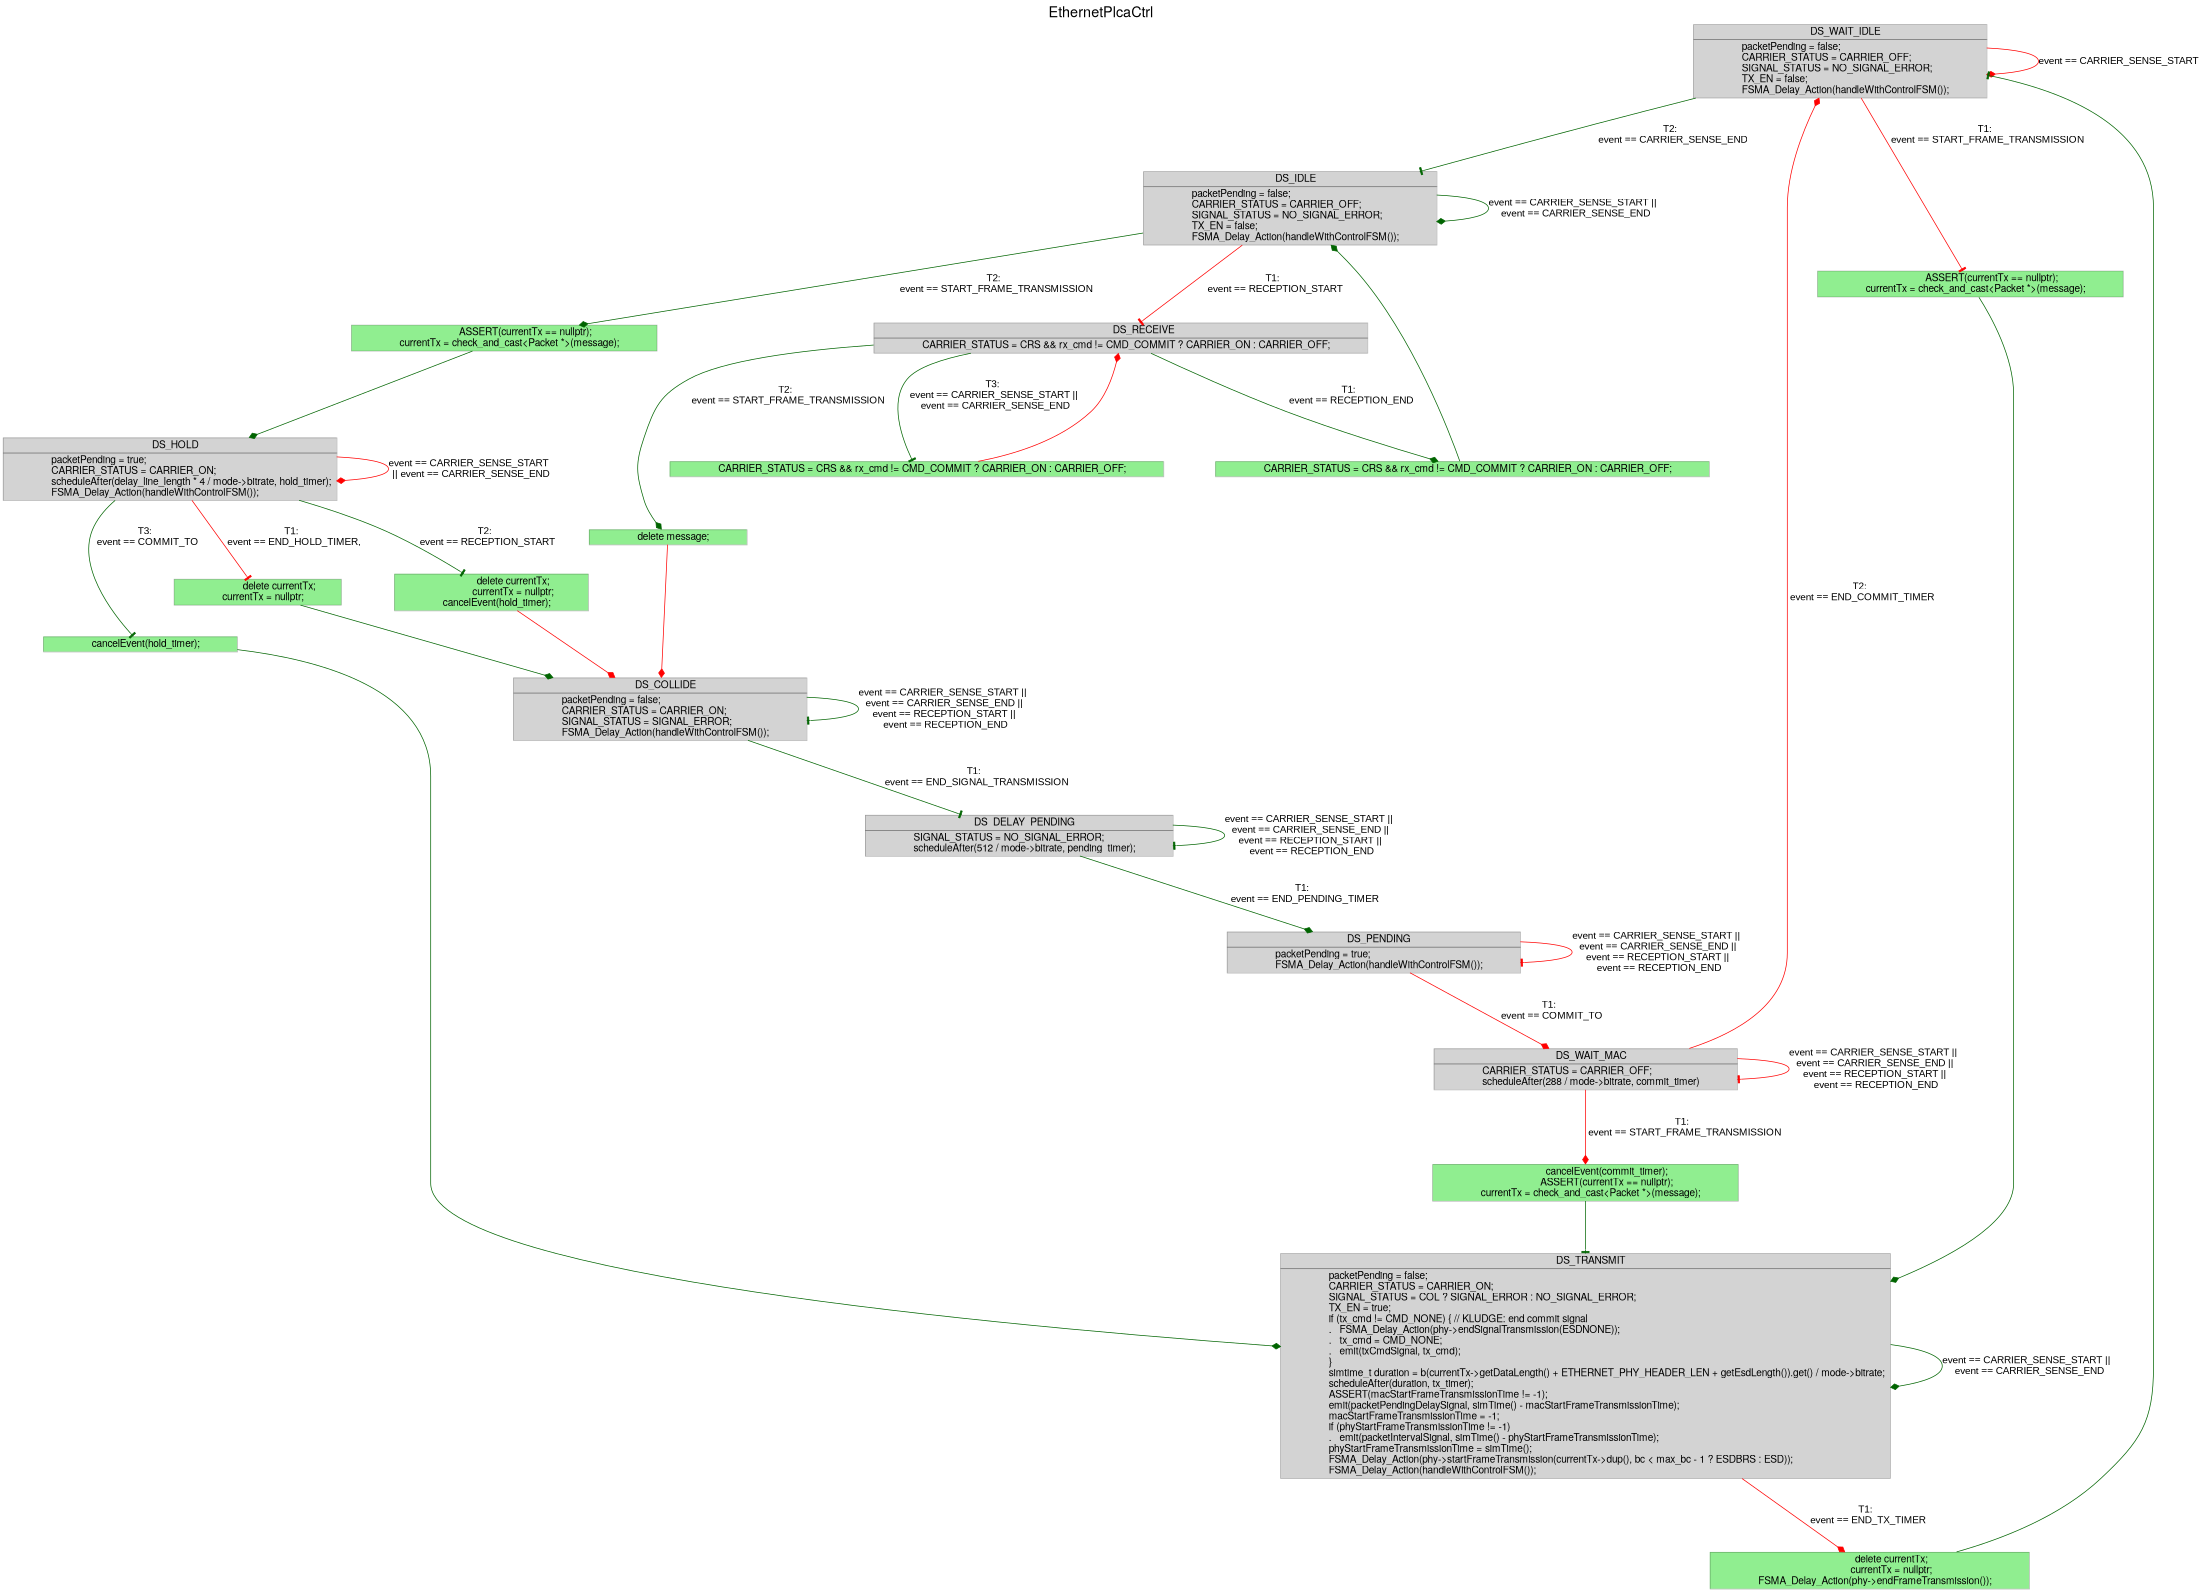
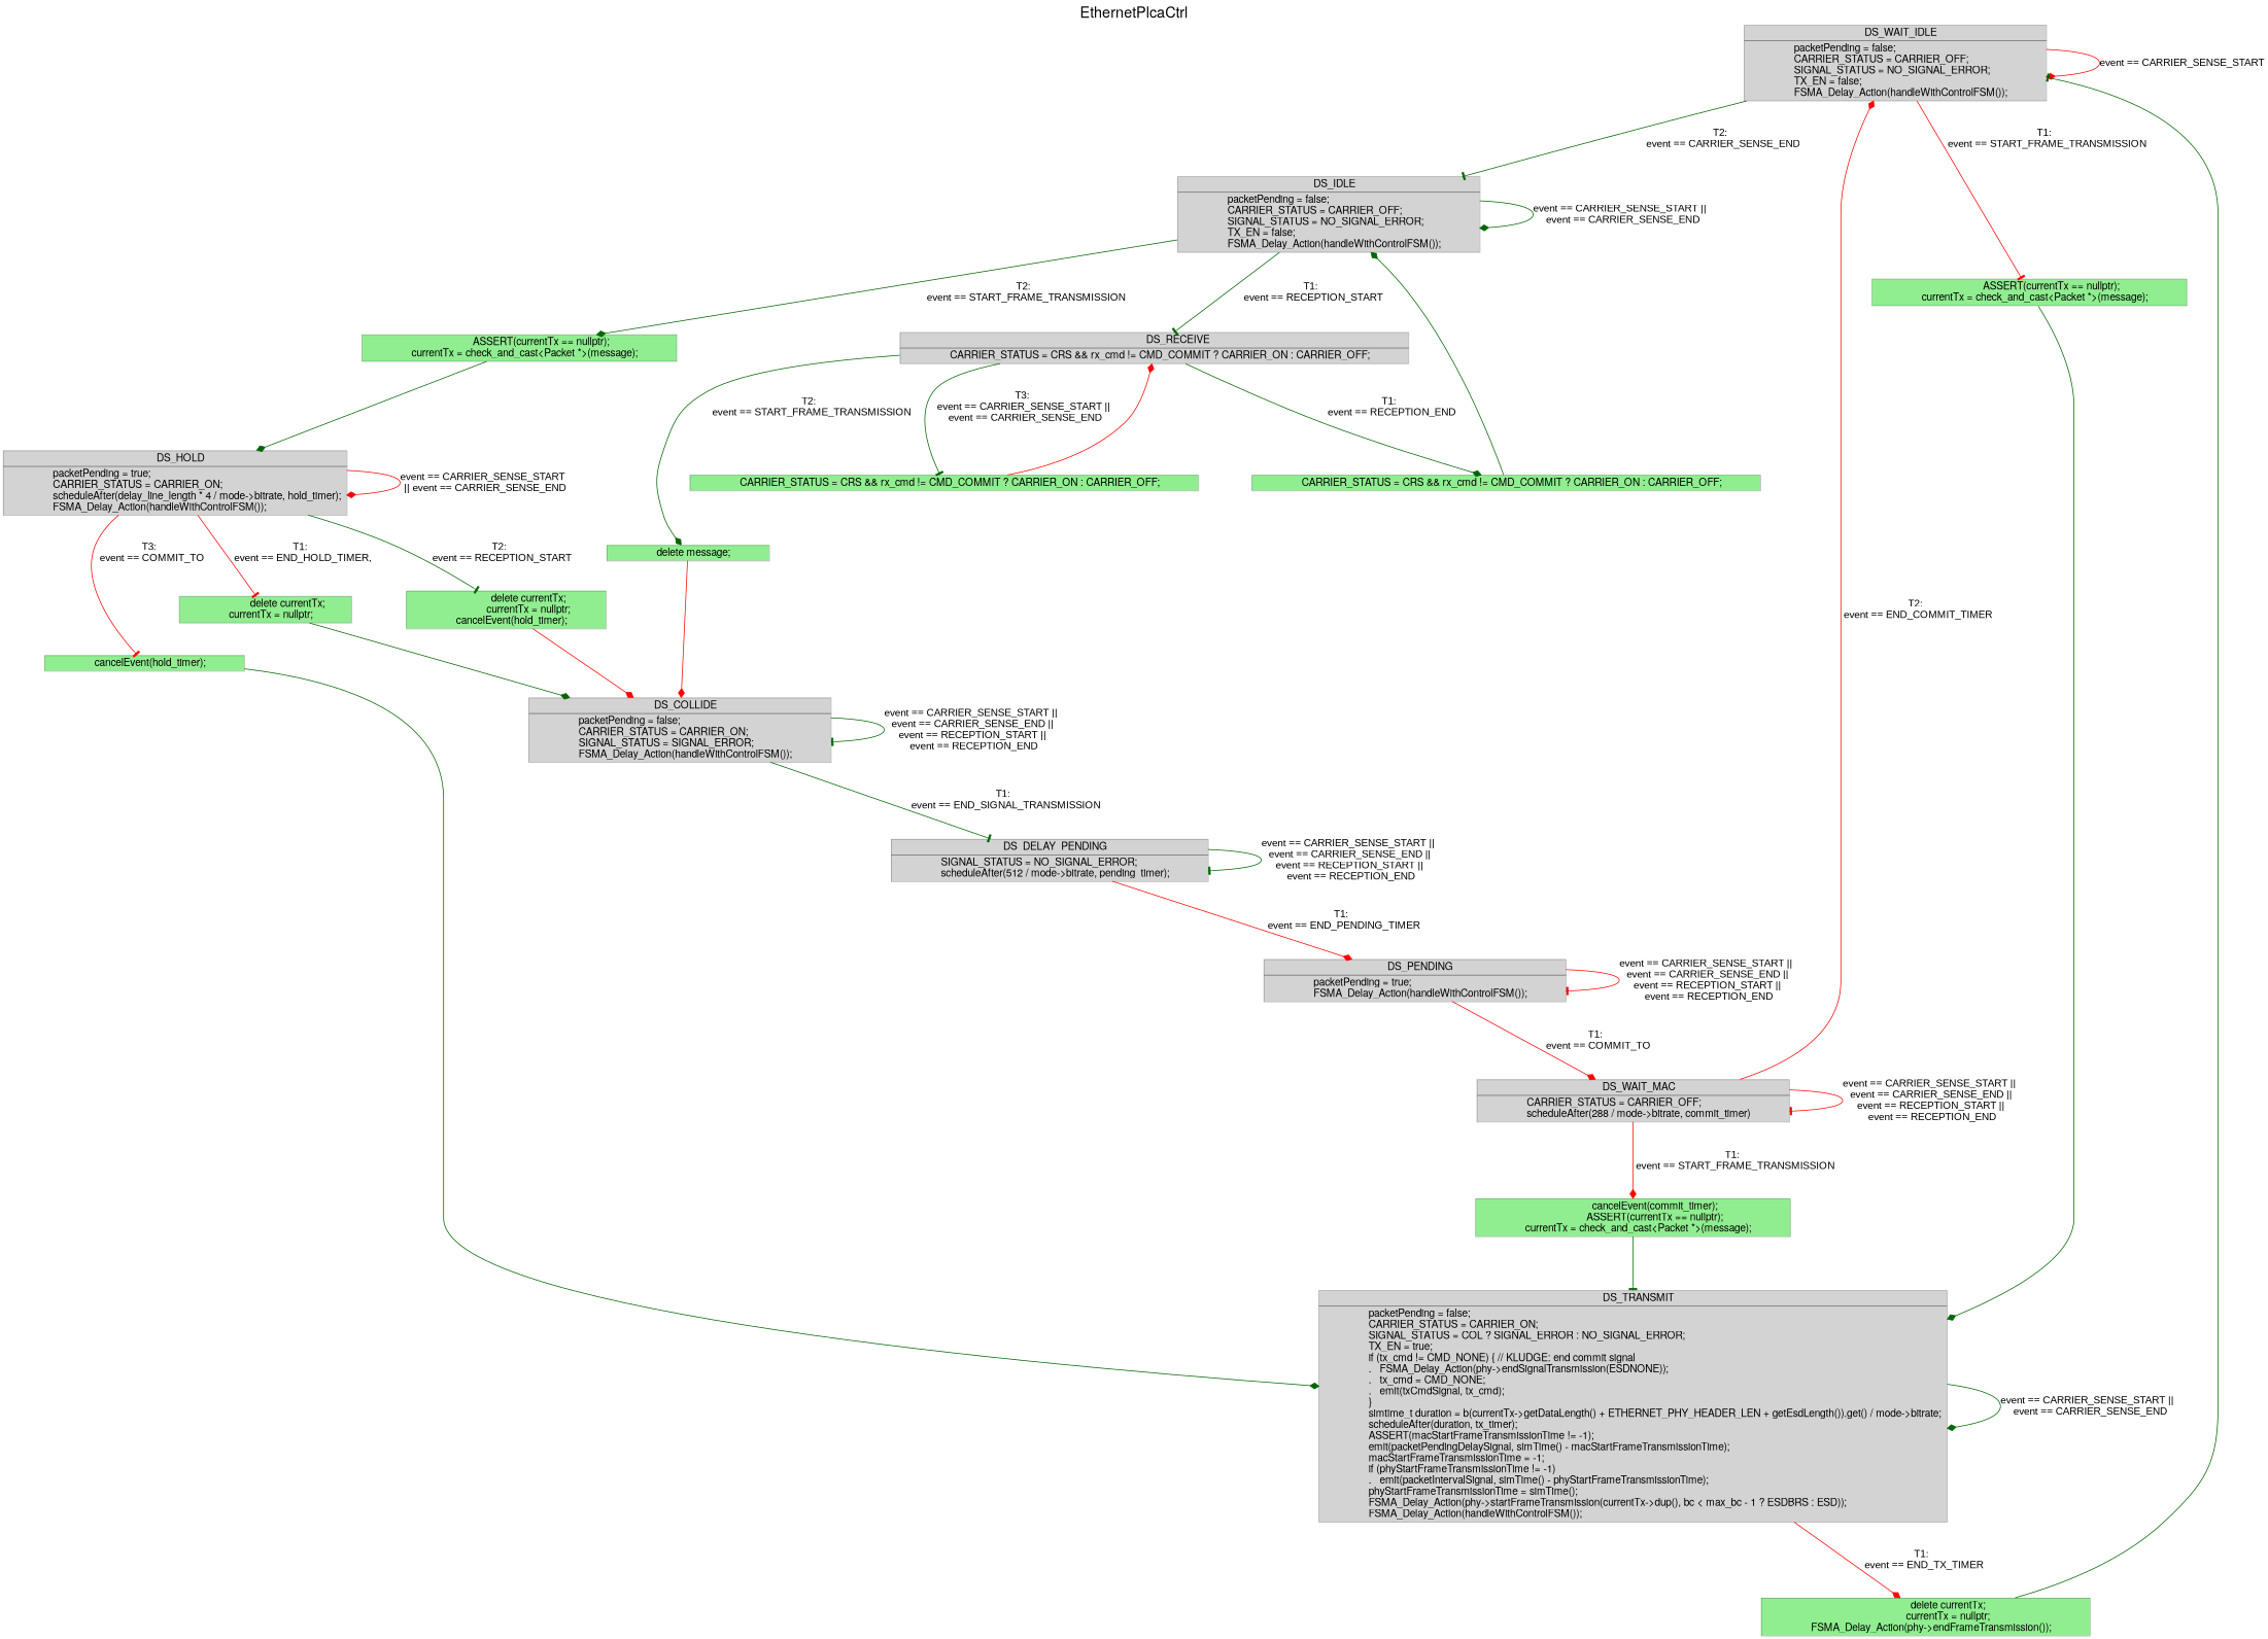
  digraph {
    fontname="Helvetica,Arial,sans-serif"
    fontsize=20
    label=EthernetPlcaCtrl
    labelloc=t
    newrank=true
    nodesep=1
    ranksep=1
    node [fontname="Helvetica,Arial,sans-serif" pencolor="#00000044" shape=plain style=filled fillcolor=lightgreen]
    edge [arrowhead=diamond color=darkgreen fontname=Arial]
    n1 [label=<<table border="0" cellborder="1" cellspacing="0"><tr><td>                 DS_WAIT_IDLE             </td></tr><tr><td align="left" balign="left">                 packetPending = false; <br/>                 CARRIER_STATUS = CARRIER_OFF; <br/>                 SIGNAL_STATUS = NO_SIGNAL_ERROR; <br/>                 TX_EN = false; <br/>                 FSMA_Delay_Action(handleWithControlFSM());             </td></tr></table>> fillcolor=""]
    n2 [label=<<table border="0" cellborder="1" cellspacing="0"><tr><td>                 ASSERT(currentTx == nullptr); <br/>                 currentTx = check_and_cast&lt;Packet *&gt;(message);             </td></tr></table>>]
    n3 [label=<<table border="0" cellborder="1" cellspacing="0"><tr><td>                 DS_IDLE             </td></tr><tr><td align="left" balign="left">                 packetPending = false; <br/>                 CARRIER_STATUS = CARRIER_OFF; <br/>                 SIGNAL_STATUS = NO_SIGNAL_ERROR; <br/>                 TX_EN = false; <br/>                 FSMA_Delay_Action(handleWithControlFSM());             </td></tr></table>> fillcolor=""]
    n4 [label=<<table border="0" cellborder="1" cellspacing="0"><tr><td>                 DS_TRANSMIT             </td></tr><tr><td align="left" balign="left">                 packetPending = false; <br/>                 CARRIER_STATUS = CARRIER_ON; <br/>                 SIGNAL_STATUS = COL ? SIGNAL_ERROR : NO_SIGNAL_ERROR; <br/>                 TX_EN = true; <br/>                 if (tx_cmd != CMD_NONE) { // KLUDGE: end commit signal <br/>                 .   FSMA_Delay_Action(phy-&gt;endSignalTransmission(ESDNONE)); <br/>                 .   tx_cmd = CMD_NONE; <br/>                 .   emit(txCmdSignal, tx_cmd); <br/>                 } <br/>                 simtime_t duration = b(currentTx-&gt;getDataLength() + ETHERNET_PHY_HEADER_LEN + getEsdLength()).get() / mode-&gt;bitrate; <br/>                 scheduleAfter(duration, tx_timer); <br/>                 ASSERT(macStartFrameTransmissionTime != -1); <br/>                 emit(packetPendingDelaySignal, simTime() - macStartFrameTransmissionTime); <br/>                 macStartFrameTransmissionTime = -1; <br/>                 if (phyStartFrameTransmissionTime != -1) <br/>                 .   emit(packetIntervalSignal, simTime() - phyStartFrameTransmissionTime); <br/>                 phyStartFrameTransmissionTime = simTime(); <br/>                 FSMA_Delay_Action(phy-&gt;startFrameTransmission(currentTx-&gt;dup(), bc &lt; max_bc - 1 ? ESDBRS : ESD)); <br/>                 FSMA_Delay_Action(handleWithControlFSM());             </td></tr></table>> fillcolor=""]
    n5 [label=<<table border="0" cellborder="1" cellspacing="0"><tr><td>                 DS_RECEIVE</td></tr>             <tr><td align="left" balign="left">                 CARRIER_STATUS = CRS &amp;&amp; rx_cmd != CMD_COMMIT ? CARRIER_ON : CARRIER_OFF;             </td></tr></table>> fillcolor=""]
    n6 [label=<<table border="0" cellborder="1" cellspacing="0"><tr><td>                 ASSERT(currentTx == nullptr); <br/>                 currentTx = check_and_cast&lt;Packet *&gt;(message);             </td></tr></table>>]
    n7 [label=<<table border="0" cellborder="1" cellspacing="0"><tr><td>                 delete currentTx; <br/>                 currentTx = nullptr; <br/>                 FSMA_Delay_Action(phy-&gt;endFrameTransmission());             </td></tr></table>>]
    n8 [label=<<table border="0" cellborder="1" cellspacing="0"><tr><td>                 CARRIER_STATUS = CRS &amp;&amp; rx_cmd != CMD_COMMIT ? CARRIER_ON : CARRIER_OFF;             </td></tr></table>>]
    n9 [label=<<table border="0" cellborder="1" cellspacing="0"><tr><td>                 delete message;             </td></tr></table>>]
    n10 [label=<<table border="0" cellborder="1" cellspacing="0"><tr><td>                 CARRIER_STATUS = CRS &amp;&amp; rx_cmd != CMD_COMMIT ? CARRIER_ON : CARRIER_OFF;             </td></tr></table>>]
    n11 [label=<<table border="0" cellborder="1" cellspacing="0"><tr><td>                 DS_HOLD             </td></tr><tr><td align="left" balign="left">                 packetPending = true; <br/>                 CARRIER_STATUS = CARRIER_ON; <br/>                 scheduleAfter(delay_line_length * 4 / mode-&gt;bitrate, hold_timer); <br/>                 FSMA_Delay_Action(handleWithControlFSM());             </td></tr></table>> fillcolor=""]
    n12 [label=<<table border="0" cellborder="1" cellspacing="0"><tr><td>                 DS_COLLIDE             </td></tr><tr><td align="left" balign="left">                 packetPending = false; <br/>                 CARRIER_STATUS = CARRIER_ON; <br/>                 SIGNAL_STATUS = SIGNAL_ERROR; <br/>                 FSMA_Delay_Action(handleWithControlFSM());             </td></tr></table>> fillcolor=""]
    n13 [label=<<table border="0" cellborder="1" cellspacing="0"><tr><td>                 delete currentTx; <br/>                 currentTx = nullptr;             </td></tr></table>>]
    n14 [label=<<table border="0" cellborder="1" cellspacing="0"><tr><td>                 delete currentTx; <br/>                 currentTx = nullptr; <br/>                 cancelEvent(hold_timer);             </td></tr></table>>]
    n15 [label=<<table border="0" cellborder="1" cellspacing="0"><tr><td>                 cancelEvent(hold_timer);             </td></tr></table>>]
    n16 [label=<<table border="0" cellborder="1" cellspacing="0"><tr><td>                 DS_DELAY_PENDING             </td></tr><tr><td align="left" balign="left">                 SIGNAL_STATUS = NO_SIGNAL_ERROR; <br/>                 scheduleAfter(512 / mode-&gt;bitrate, pending_timer);             </td></tr></table>> fillcolor=""]
    n17 [label=<<table border="0" cellborder="1" cellspacing="0"><tr><td>                 DS_PENDING             </td></tr><tr><td align="left" balign="left">                 packetPending = true; <br/>                 FSMA_Delay_Action(handleWithControlFSM());             </td></tr></table>> fillcolor=""]
    n18 [label=<<table border="0" cellborder="1" cellspacing="0"><tr><td>                 DS_WAIT_MAC             </td></tr><tr><td align="left" balign="left">                 CARRIER_STATUS = CARRIER_OFF; <br/>                 scheduleAfter(288 / mode-&gt;bitrate, commit_timer)             </td></tr></table>> fillcolor=""]
    n19 [label=<<table border="0" cellborder="1" cellspacing="0"><tr><td>                 cancelEvent(commit_timer); <br/>                 ASSERT(currentTx == nullptr); <br/>                 currentTx = check_and_cast&lt;Packet *&gt;(message);             </td></tr></table>>]
    n1 -> n1 [color=red label="event == CARRIER_SENSE_START"]
    n1 -> n2 [arrowhead=tee color=red label="T1: \n event == START_FRAME_TRANSMISSION"]
    n1 -> n3 [arrowhead=tee label="T2: \n event == CARRIER_SENSE_END"]
    n2 -> n4
    n3 -> n3 [label="event == CARRIER_SENSE_START || \n event == CARRIER_SENSE_END"]
-   n3 -> n5 [arrowhead=tee color=red label="T1: \n event == RECEPTION_START"]
+   n3 -> n5 [arrowhead=tee label="T1: \n event == RECEPTION_START"]
    n3 -> n6 [label="T2: \n event == START_FRAME_TRANSMISSION"]
    n4 -> n4 [label="event == CARRIER_SENSE_START || \n event == CARRIER_SENSE_END"]
    n4 -> n7 [color=red label="T1: \n event == END_TX_TIMER"]
    n5 -> n8 [label="T1: \n event == RECEPTION_END"]
    n5 -> n9 [label="T2: \n event == START_FRAME_TRANSMISSION"]
    n5 -> n10 [arrowhead=tee label="T3: \n event == CARRIER_SENSE_START || \n event == CARRIER_SENSE_END"]
    n6 -> n11
    n7 -> n1 [arrowhead=tee]
    n8 -> n3
    n9 -> n12 [color=red]
    n10 -> n5 [color=red]
    n11 -> n11 [color=red label="event == CARRIER_SENSE_START \n || event == CARRIER_SENSE_END"]
    n11 -> n13 [arrowhead=tee color=red label="T1: \n event == END_HOLD_TIMER,"]
    n11 -> n14 [arrowhead=tee label="T2: \n event == RECEPTION_START"]
-   n11 -> n15 [arrowhead=tee label="T3: \n event == COMMIT_TO"]
+   n11 -> n15 [arrowhead=tee color=red label="T3: \n event == COMMIT_TO"]
    n12 -> n12 [arrowhead=tee label="event == CARRIER_SENSE_START || \n event == CARRIER_SENSE_END || \n event == RECEPTION_START || \n event == RECEPTION_END"]
    n12 -> n16 [arrowhead=tee label="T1: \n event == END_SIGNAL_TRANSMISSION"]
    n13 -> n12
    n14 -> n12 [color=red]
    n15 -> n4
    n16 -> n16 [arrowhead=tee label="event == CARRIER_SENSE_START || \n event == CARRIER_SENSE_END || \n event == RECEPTION_START || \n event == RECEPTION_END"]
-   n16 -> n17 [label="T1: \n event == END_PENDING_TIMER"]
+   n16 -> n17 [color=red label="T1: \n event == END_PENDING_TIMER"]
    n17 -> n17 [arrowhead=tee color=red label="event == CARRIER_SENSE_START || \n event == CARRIER_SENSE_END || \n event == RECEPTION_START || \n event == RECEPTION_END"]
    n17 -> n18 [color=red label="T1: \n event == COMMIT_TO"]
    n18 -> n1 [color=red label="T2: \n event == END_COMMIT_TIMER"]
    n18 -> n18 [arrowhead=tee color=red label="event == CARRIER_SENSE_START || \n event == CARRIER_SENSE_END || \n event == RECEPTION_START || \n event == RECEPTION_END"]
    n18 -> n19 [color=red label="T1: \n event == START_FRAME_TRANSMISSION"]
    n19 -> n4 [arrowhead=tee]
  }
